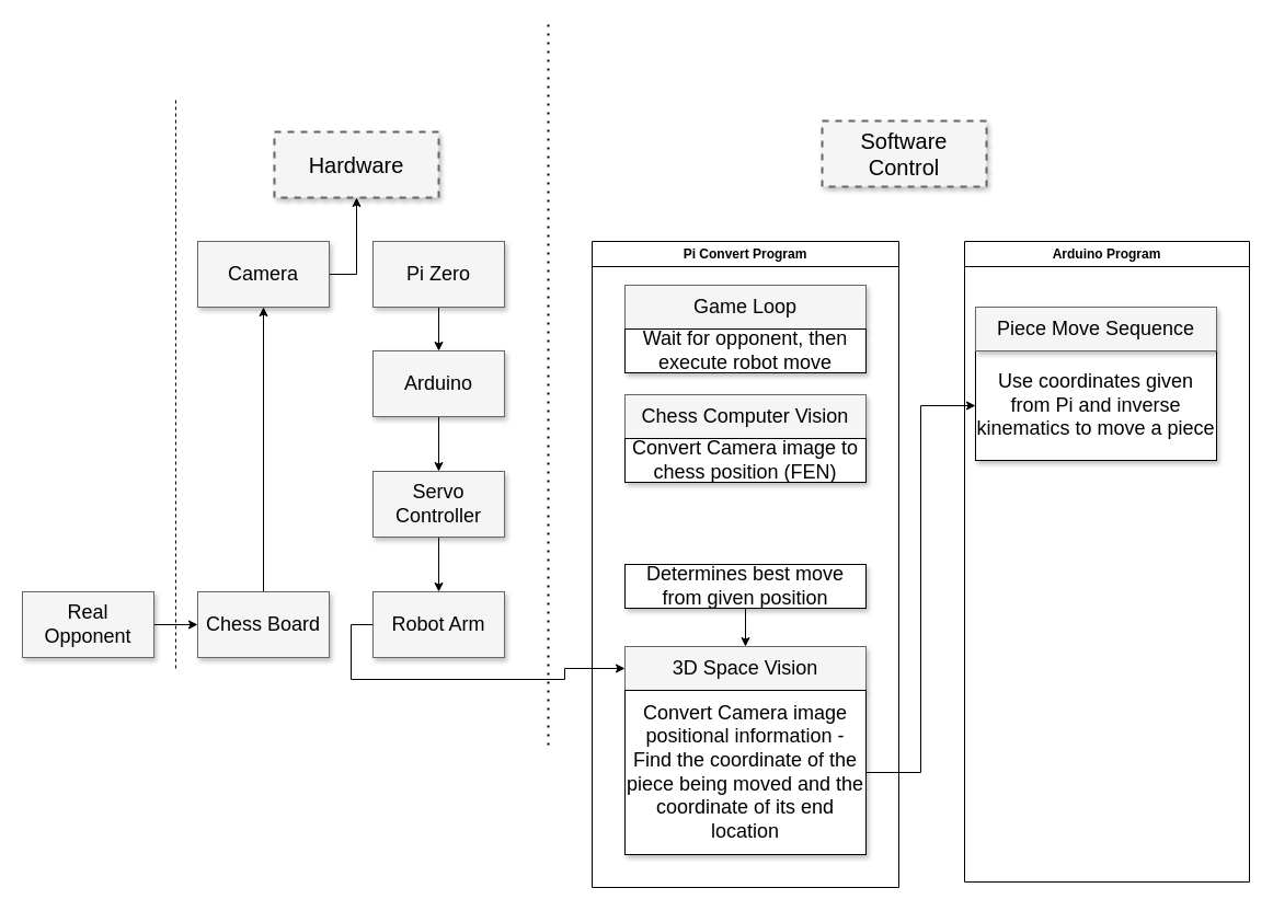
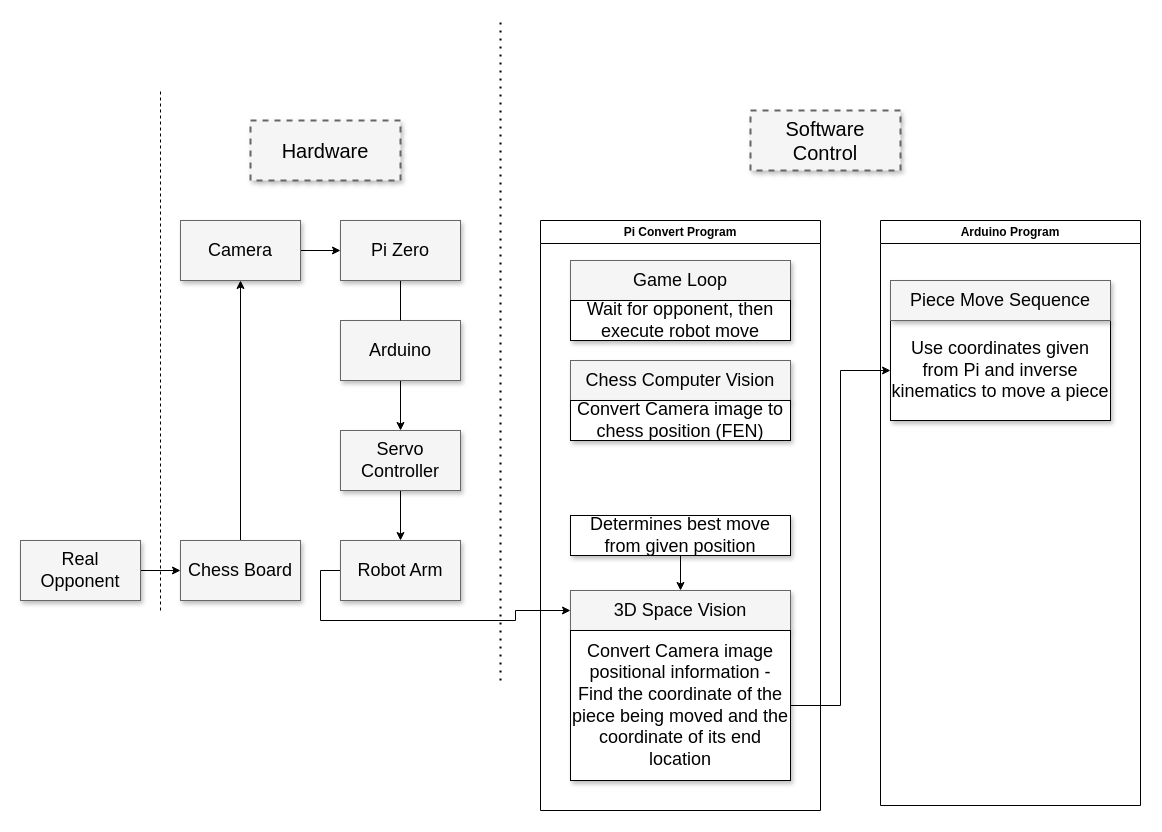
  <mxCell id="0" style=";html=1;" />
  <mxCell id="1" style=";html=1;" parent="0" />
  <mxCell id="2" value="Software Control" style="whiteSpace=wrap;html=1;shadow=1;fontSize=20;fillColor=#f5f5f5;strokeColor=#666666;strokeWidth=2;dashed=1;" parent="1" vertex="1"><mxGeometry x="750" y="110" width="150" height="60" as="geometry" /></mxCell>
  <mxCell id="3" style="edgeStyle=orthogonalEdgeStyle;rounded=0;orthogonalLoop=1;jettySize=auto;html=1;exitX=0;exitY=0.5;exitDx=0;exitDy=0;" edge="1" parent="1" source="4" target="25"><mxGeometry relative="1" as="geometry" /></mxCell>
  <mxCell id="4" value="Robot Arm" style="whiteSpace=wrap;html=1;shadow=1;fontSize=18;fillColor=#f5f5f5;strokeColor=#666666;" parent="1" vertex="1"><mxGeometry x="340" y="540" width="120" height="60" as="geometry" /></mxCell>
  <mxCell id="5" style="edgeStyle=orthogonalEdgeStyle;rounded=0;orthogonalLoop=1;jettySize=auto;html=1;" edge="1" parent="1" source="6" target="14"><mxGeometry relative="1" as="geometry" /></mxCell>
  <mxCell id="6" value="&lt;div&gt;Chess Board&lt;/div&gt;" style="whiteSpace=wrap;html=1;shadow=1;fontSize=18;fillColor=#f5f5f5;strokeColor=#666666;" parent="1" vertex="1"><mxGeometry x="180" y="540" width="120" height="60" as="geometry" /></mxCell>
  <mxCell id="7" style="edgeStyle=orthogonalEdgeStyle;rounded=0;orthogonalLoop=1;jettySize=auto;html=1;entryX=0.5;entryY=0;entryDx=0;entryDy=0;" edge="1" parent="1" source="8" target="4"><mxGeometry relative="1" as="geometry" /></mxCell>
  <mxCell id="8" value="Servo Controller" style="whiteSpace=wrap;html=1;shadow=1;fontSize=18;fillColor=#f5f5f5;strokeColor=#666666;" parent="1" vertex="1"><mxGeometry x="340" y="430" width="120" height="60" as="geometry" /></mxCell>
  <mxCell id="9" style="edgeStyle=orthogonalEdgeStyle;rounded=0;orthogonalLoop=1;jettySize=auto;html=1;entryX=0.5;entryY=0;entryDx=0;entryDy=0;" edge="1" parent="1" source="10" target="8"><mxGeometry relative="1" as="geometry" /></mxCell>
  <mxCell id="10" value="&lt;div&gt;Arduino&lt;/div&gt;" style="whiteSpace=wrap;html=1;shadow=1;fontSize=18;fillColor=#f5f5f5;strokeColor=#666666;" vertex="1" parent="1"><mxGeometry x="340" y="320" width="120" height="60" as="geometry" /></mxCell>
- <mxCell id="11" style="edgeStyle=orthogonalEdgeStyle;rounded=0;orthogonalLoop=1;jettySize=auto;html=1;" edge="1" parent="1" source="12" target="10"><mxGeometry relative="1" as="geometry" /></mxCell>
+ <mxCell id="11" style="edgeStyle=orthogonalEdgeStyle;rounded=0;orthogonalLoop=1;jettySize=auto;html=1;endArrow=none;" edge="1" parent="1" source="12" target="10"><mxGeometry relative="1" as="geometry" /></mxCell>
  <mxCell id="12" value="&lt;div&gt;Pi Zero&lt;br&gt;&lt;/div&gt;" style="whiteSpace=wrap;html=1;shadow=1;fontSize=18;fillColor=#f5f5f5;strokeColor=#666666;" vertex="1" parent="1"><mxGeometry x="340" y="220" width="120" height="60" as="geometry" /></mxCell>
- <mxCell id="13" style="edgeStyle=orthogonalEdgeStyle;rounded=0;orthogonalLoop=1;jettySize=auto;html=1;exitX=1;exitY=0.5;exitDx=0;exitDy=0;" edge="1" parent="1" source="14" target="15"><mxGeometry relative="1" as="geometry" /></mxCell>
+ <mxCell id="13" style="edgeStyle=orthogonalEdgeStyle;rounded=0;orthogonalLoop=1;jettySize=auto;html=1;exitX=1;exitY=0.5;exitDx=0;exitDy=0;entryX=0;entryY=0.5;entryDx=0;entryDy=0;" edge="1" parent="1" source="14" target="12"><mxGeometry relative="1" as="geometry" /></mxCell>
  <mxCell id="14" value="Camera" style="whiteSpace=wrap;html=1;shadow=1;fontSize=18;fillColor=#f5f5f5;strokeColor=#666666;" vertex="1" parent="1"><mxGeometry x="180" y="220" width="120" height="60" as="geometry" /></mxCell>
  <mxCell id="15" value="Hardware" style="whiteSpace=wrap;html=1;shadow=1;fontSize=20;fillColor=#f5f5f5;strokeColor=#666666;strokeWidth=2;dashed=1;" vertex="1" parent="1"><mxGeometry x="250" y="120" width="150" height="60" as="geometry" /></mxCell>
  <mxCell id="16" style="edgeStyle=orthogonalEdgeStyle;rounded=0;orthogonalLoop=1;jettySize=auto;html=1;exitX=1;exitY=0.5;exitDx=0;exitDy=0;entryX=0;entryY=0.5;entryDx=0;entryDy=0;" edge="1" parent="1" source="17" target="6"><mxGeometry relative="1" as="geometry" /></mxCell>
  <mxCell id="17" value="Real Opponent" style="whiteSpace=wrap;html=1;shadow=1;fontSize=18;fillColor=#f5f5f5;strokeColor=#666666;" vertex="1" parent="1"><mxGeometry x="20" y="540" width="120" height="60" as="geometry" /></mxCell>
  <mxCell id="18" value="" style="endArrow=none;dashed=1;html=1;dashPattern=1 3;strokeWidth=2;rounded=0;" edge="1" parent="1"><mxGeometry width="50" height="50" relative="1" as="geometry"><mxPoint x="500" y="680" as="sourcePoint" /><mxPoint x="500" y="20" as="targetPoint" /></mxGeometry></mxCell>
  <mxCell id="19" value="" style="endArrow=none;dashed=1;html=1;rounded=0;" edge="1" parent="1"><mxGeometry width="50" height="50" relative="1" as="geometry"><mxPoint x="160" y="610" as="sourcePoint" /><mxPoint x="160" y="90" as="targetPoint" /></mxGeometry></mxCell>
  <mxCell id="20" value="Pi Convert Program" style="swimlane;whiteSpace=wrap;html=1;startSize=23;" vertex="1" parent="1"><mxGeometry x="540" y="220" width="280" height="590" as="geometry" /></mxCell>
  <mxCell id="21" value="Chess Computer Vision " style="whiteSpace=wrap;html=1;shadow=1;fontSize=18;fillColor=#f5f5f5;strokeColor=#666666;" vertex="1" parent="20"><mxGeometry x="30" y="140" width="220" height="40" as="geometry" /></mxCell>
  <mxCell id="22" value="Convert Camera image to chess position (FEN)" style="whiteSpace=wrap;html=1;shadow=1;fontSize=18;" vertex="1" parent="20"><mxGeometry x="30" y="180" width="220" height="40" as="geometry" /></mxCell>
  <mxCell id="23" style="edgeStyle=orthogonalEdgeStyle;rounded=0;orthogonalLoop=1;jettySize=auto;html=1;exitX=0.5;exitY=1;exitDx=0;exitDy=0;entryX=0.5;entryY=0;entryDx=0;entryDy=0;" edge="1" parent="20" source="24" target="25"><mxGeometry relative="1" as="geometry" /></mxCell>
  <mxCell id="24" value="Determines best move from given position" style="whiteSpace=wrap;html=1;shadow=1;fontSize=18;" vertex="1" parent="20"><mxGeometry x="30" y="295" width="220" height="40" as="geometry" /></mxCell>
  <mxCell id="25" value="3D Space Vision " style="whiteSpace=wrap;html=1;shadow=1;fontSize=18;fillColor=#f5f5f5;strokeColor=#666666;" vertex="1" parent="20"><mxGeometry x="30" y="370" width="220" height="40" as="geometry" /></mxCell>
  <mxCell id="26" value="Convert Camera image positional information - Find the coordinate of the piece being moved and the coordinate of its end location" style="whiteSpace=wrap;html=1;shadow=1;fontSize=18;" vertex="1" parent="20"><mxGeometry x="30" y="410" width="220" height="150" as="geometry" /></mxCell>
  <mxCell id="27" value="Game Loop" style="whiteSpace=wrap;html=1;shadow=1;fontSize=18;fillColor=#f5f5f5;strokeColor=#666666;" vertex="1" parent="20"><mxGeometry x="30" y="40" width="220" height="40" as="geometry" /></mxCell>
  <mxCell id="28" value="Wait for opponent, then execute robot move" style="whiteSpace=wrap;html=1;shadow=1;fontSize=18;" vertex="1" parent="20"><mxGeometry x="30" y="80" width="220" height="40" as="geometry" /></mxCell>
  <mxCell id="29" value="Arduino Program" style="swimlane;whiteSpace=wrap;html=1;startSize=23;" vertex="1" parent="1"><mxGeometry x="880" y="220" width="260" height="585" as="geometry" /></mxCell>
  <mxCell id="30" value="Use coordinates given from Pi and inverse kinematics to move a piece" style="whiteSpace=wrap;html=1;shadow=1;fontSize=18;" vertex="1" parent="29"><mxGeometry x="10" y="100" width="220" height="100" as="geometry" /></mxCell>
  <mxCell id="31" value="Piece Move Sequence" style="whiteSpace=wrap;html=1;shadow=1;fontSize=18;fillColor=#f5f5f5;strokeColor=#666666;" vertex="1" parent="29"><mxGeometry x="10" y="60" width="220" height="40" as="geometry" /></mxCell>
  <mxCell id="32" style="edgeStyle=orthogonalEdgeStyle;rounded=0;orthogonalLoop=1;jettySize=auto;html=1;entryX=0;entryY=0.5;entryDx=0;entryDy=0;" edge="1" parent="1" source="26" target="30"><mxGeometry relative="1" as="geometry" /></mxCell>
